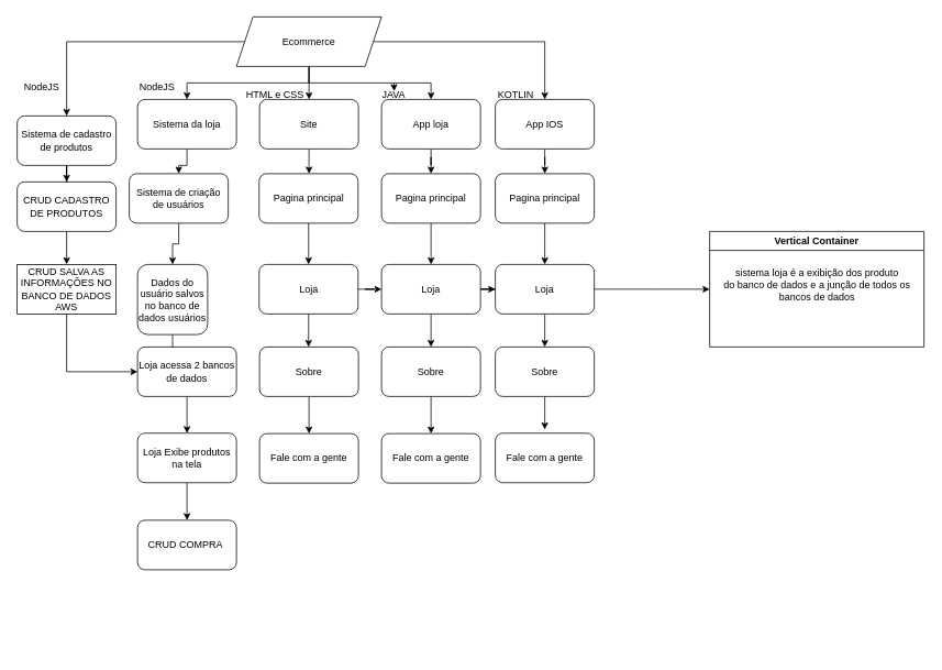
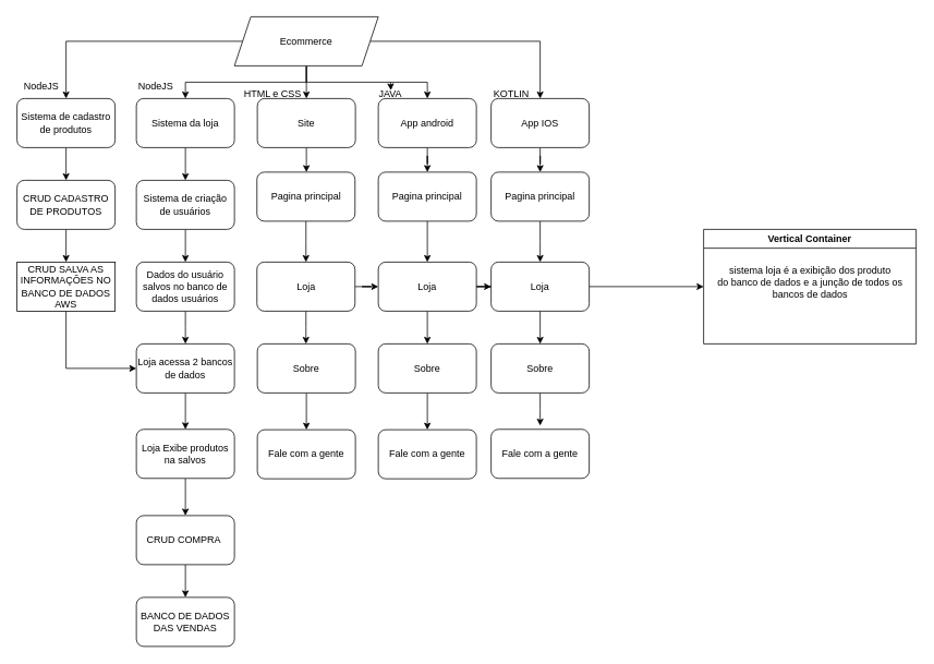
  <mxCell id="0" />
  <mxCell id="1" parent="0" />
  <mxCell id="2" style="edgeStyle=orthogonalEdgeStyle;rounded=0;orthogonalLoop=1;jettySize=auto;html=1;entryX=0.5;entryY=0;entryDx=0;entryDy=0;" edge="1" parent="1" source="7" target="13"><mxGeometry relative="1" as="geometry" /></mxCell>
  <mxCell id="3" style="edgeStyle=orthogonalEdgeStyle;rounded=0;orthogonalLoop=1;jettySize=auto;html=1;" edge="1" parent="1" source="7" target="15"><mxGeometry relative="1" as="geometry" /></mxCell>
  <mxCell id="4" style="edgeStyle=orthogonalEdgeStyle;rounded=0;orthogonalLoop=1;jettySize=auto;html=1;entryX=0.5;entryY=0;entryDx=0;entryDy=0;" edge="1" parent="1" source="7" target="17"><mxGeometry relative="1" as="geometry" /></mxCell>
  <mxCell id="5" style="edgeStyle=orthogonalEdgeStyle;rounded=0;orthogonalLoop=1;jettySize=auto;html=1;entryX=0.5;entryY=0;entryDx=0;entryDy=0;" edge="1" parent="1" source="7" target="11"><mxGeometry relative="1" as="geometry" /></mxCell>
  <mxCell id="6" style="edgeStyle=orthogonalEdgeStyle;rounded=0;orthogonalLoop=1;jettySize=auto;html=1;" edge="1" parent="1" source="7" target="9"><mxGeometry relative="1" as="geometry" /></mxCell>
  <mxCell id="7" value="Ecommerce" style="shape=parallelogram;perimeter=parallelogramPerimeter;whiteSpace=wrap;html=1;fixedSize=1;" vertex="1" parent="1"><mxGeometry x="286" y="20" width="176" height="60" as="geometry" /></mxCell>
  <mxCell id="8" style="edgeStyle=orthogonalEdgeStyle;rounded=0;orthogonalLoop=1;jettySize=auto;html=1;" edge="1" parent="1" source="9" target="19"><mxGeometry relative="1" as="geometry" /></mxCell>
- <mxCell id="9" value="Sistema de cadastro de produtos" style="rounded=1;whiteSpace=wrap;html=1;" vertex="1" parent="1"><mxGeometry x="20" y="140" width="120" height="60" as="geometry" /></mxCell>
+ <mxCell id="9" value="Sistema de cadastro de produtos" style="rounded=1;whiteSpace=wrap;html=1;" vertex="1" parent="1"><mxGeometry x="20" y="120" width="120" height="60" as="geometry" /></mxCell>
  <mxCell id="10" style="edgeStyle=orthogonalEdgeStyle;rounded=0;orthogonalLoop=1;jettySize=auto;html=1;" edge="1" parent="1" source="11" target="23"><mxGeometry relative="1" as="geometry" /></mxCell>
  <mxCell id="11" value="Sistema da loja" style="rounded=1;whiteSpace=wrap;html=1;" vertex="1" parent="1"><mxGeometry x="166" y="120" width="120" height="60" as="geometry" /></mxCell>
  <mxCell id="12" style="edgeStyle=orthogonalEdgeStyle;rounded=0;orthogonalLoop=1;jettySize=auto;html=1;" edge="1" parent="1" source="13"><mxGeometry relative="1" as="geometry"><mxPoint x="374" y="210" as="targetPoint" /></mxGeometry></mxCell>
  <mxCell id="13" value="Site" style="rounded=1;whiteSpace=wrap;html=1;" vertex="1" parent="1"><mxGeometry x="314" y="120" width="120" height="60" as="geometry" /></mxCell>
  <mxCell id="14" style="edgeStyle=orthogonalEdgeStyle;rounded=0;orthogonalLoop=1;jettySize=auto;html=1;" edge="1" parent="1" source="15" target="42"><mxGeometry relative="1" as="geometry" /></mxCell>
- <mxCell id="15" value="App loja" style="rounded=1;whiteSpace=wrap;html=1;" vertex="1" parent="1"><mxGeometry x="462" y="120" width="120" height="60" as="geometry" /></mxCell>
+ <mxCell id="15" value="App android" style="rounded=1;whiteSpace=wrap;html=1;" vertex="1" parent="1"><mxGeometry x="462" y="120" width="120" height="60" as="geometry" /></mxCell>
  <mxCell id="16" style="edgeStyle=orthogonalEdgeStyle;rounded=0;orthogonalLoop=1;jettySize=auto;html=1;" edge="1" parent="1" source="17" target="50"><mxGeometry relative="1" as="geometry" /></mxCell>
  <mxCell id="17" value="App IOS" style="rounded=1;whiteSpace=wrap;html=1;" vertex="1" parent="1"><mxGeometry x="600" y="120" width="120" height="60" as="geometry" /></mxCell>
  <mxCell id="18" style="edgeStyle=orthogonalEdgeStyle;rounded=0;orthogonalLoop=1;jettySize=auto;html=1;" edge="1" parent="1" source="19" target="21"><mxGeometry relative="1" as="geometry" /></mxCell>
  <mxCell id="19" value="CRUD CADASTRO DE PRODUTOS" style="rounded=1;whiteSpace=wrap;html=1;" vertex="1" parent="1"><mxGeometry x="20" y="220" width="120" height="60" as="geometry" /></mxCell>
  <mxCell id="20" style="edgeStyle=orthogonalEdgeStyle;rounded=0;orthogonalLoop=1;jettySize=auto;html=1;entryX=0;entryY=0.5;entryDx=0;entryDy=0;" edge="1" parent="1" source="21" target="27"><mxGeometry relative="1" as="geometry"><Array as="points"><mxPoint x="80" y="450" /></Array></mxGeometry></mxCell>
  <mxCell id="21" value="CRUD SALVA AS INFORMAÇÕES NO BANCO DE DADOS AWS" style="whiteSpace=wrap;html=1;rounded=0;" vertex="1" parent="1"><mxGeometry x="20" y="320" width="120" height="60" as="geometry" /></mxCell>
  <mxCell id="22" style="edgeStyle=orthogonalEdgeStyle;rounded=0;orthogonalLoop=1;jettySize=auto;html=1;" edge="1" parent="1" source="23" target="25"><mxGeometry relative="1" as="geometry" /></mxCell>
- <mxCell id="23" value="Sistema de criação de usuários" style="rounded=1;whiteSpace=wrap;html=1;" vertex="1" parent="1"><mxGeometry x="156" y="210" width="120" height="60" as="geometry" /></mxCell>
+ <mxCell id="23" value="Sistema de criação de usuários" style="rounded=1;whiteSpace=wrap;html=1;" vertex="1" parent="1"><mxGeometry x="166" y="220" width="120" height="60" as="geometry" /></mxCell>
  <mxCell id="24" style="edgeStyle=orthogonalEdgeStyle;rounded=0;orthogonalLoop=1;jettySize=auto;html=1;" edge="1" parent="1" source="25"><mxGeometry relative="1" as="geometry"><mxPoint x="226" y="420" as="targetPoint" /></mxGeometry></mxCell>
- <mxCell id="25" value="Dados do usuário salvos no banco de dados usuários" style="rounded=1;whiteSpace=wrap;html=1;" vertex="1" parent="1"><mxGeometry x="166" y="320" width="85" height="85" as="geometry" /></mxCell>
+ <mxCell id="25" value="Dados do usuário salvos no banco de dados usuários" style="rounded=1;whiteSpace=wrap;html=1;" vertex="1" parent="1"><mxGeometry x="166" y="320" width="120" height="60" as="geometry" /></mxCell>
  <mxCell id="26" style="edgeStyle=orthogonalEdgeStyle;rounded=0;orthogonalLoop=1;jettySize=auto;html=1;entryX=0.5;entryY=0;entryDx=0;entryDy=0;" edge="1" parent="1" source="27" target="29"><mxGeometry relative="1" as="geometry" /></mxCell>
  <mxCell id="27" value="Loja acessa 2 bancos de dados" style="rounded=1;whiteSpace=wrap;html=1;" vertex="1" parent="1"><mxGeometry x="166" y="420" width="120" height="60" as="geometry" /></mxCell>
  <mxCell id="28" style="edgeStyle=orthogonalEdgeStyle;rounded=0;orthogonalLoop=1;jettySize=auto;html=1;" edge="1" parent="1" source="29" target="31"><mxGeometry relative="1" as="geometry" /></mxCell>
- <mxCell id="29" value="Loja Exibe produtos na tela" style="rounded=1;whiteSpace=wrap;html=1;" vertex="1" parent="1"><mxGeometry x="166" y="524.5" width="120" height="60" as="geometry" /></mxCell>
+ <mxCell id="29" value="Loja Exibe produtos na salvos" style="rounded=1;whiteSpace=wrap;html=1;" vertex="1" parent="1"><mxGeometry x="166" y="524.5" width="120" height="60" as="geometry" /></mxCell>
+ <mxCell id="30" style="edgeStyle=orthogonalEdgeStyle;rounded=0;orthogonalLoop=1;jettySize=auto;html=1;entryX=0.5;entryY=0;entryDx=0;entryDy=0;" edge="1" parent="1" source="31" target="32"><mxGeometry relative="1" as="geometry" /></mxCell>
  <mxCell id="31" value="CRUD COMPRA&amp;nbsp;" style="rounded=1;whiteSpace=wrap;html=1;" vertex="1" parent="1"><mxGeometry x="166" y="630" width="120" height="60" as="geometry" /></mxCell>
+ <mxCell id="32" value="BANCO DE DADOS DAS VENDAS" style="rounded=1;whiteSpace=wrap;html=1;" vertex="1" parent="1"><mxGeometry x="166" y="730" width="120" height="60" as="geometry" /></mxCell>
  <mxCell id="33" style="edgeStyle=orthogonalEdgeStyle;rounded=0;orthogonalLoop=1;jettySize=auto;html=1;" edge="1" parent="1" source="34"><mxGeometry relative="1" as="geometry"><mxPoint x="373.5" y="320" as="targetPoint" /></mxGeometry></mxCell>
  <mxCell id="34" value="Pagina principal" style="rounded=1;whiteSpace=wrap;html=1;" vertex="1" parent="1"><mxGeometry x="313.5" y="210" width="120" height="60" as="geometry" /></mxCell>
  <mxCell id="35" style="edgeStyle=orthogonalEdgeStyle;rounded=0;orthogonalLoop=1;jettySize=auto;html=1;" edge="1" parent="1" source="37"><mxGeometry relative="1" as="geometry"><mxPoint x="373.5" y="420" as="targetPoint" /></mxGeometry></mxCell>
  <mxCell id="36" style="edgeStyle=orthogonalEdgeStyle;rounded=0;orthogonalLoop=1;jettySize=auto;html=1;" edge="1" parent="1" source="37" target="45"><mxGeometry relative="1" as="geometry" /></mxCell>
  <mxCell id="37" value="Loja" style="rounded=1;whiteSpace=wrap;html=1;" vertex="1" parent="1"><mxGeometry x="313.5" y="320" width="120" height="60" as="geometry" /></mxCell>
  <mxCell id="38" style="edgeStyle=orthogonalEdgeStyle;rounded=0;orthogonalLoop=1;jettySize=auto;html=1;entryX=0.5;entryY=0;entryDx=0;entryDy=0;" edge="1" parent="1" source="39" target="40"><mxGeometry relative="1" as="geometry" /></mxCell>
  <mxCell id="39" value="Sobre" style="rounded=1;whiteSpace=wrap;html=1;" vertex="1" parent="1"><mxGeometry x="314" y="420" width="120" height="60" as="geometry" /></mxCell>
  <mxCell id="40" value="Fale com a gente" style="rounded=1;whiteSpace=wrap;html=1;" vertex="1" parent="1"><mxGeometry x="314" y="525" width="120" height="60" as="geometry" /></mxCell>
  <mxCell id="41" style="edgeStyle=orthogonalEdgeStyle;rounded=0;orthogonalLoop=1;jettySize=auto;html=1;entryX=0.5;entryY=0;entryDx=0;entryDy=0;" edge="1" parent="1" source="42" target="45"><mxGeometry relative="1" as="geometry" /></mxCell>
  <mxCell id="42" value="Pagina principal" style="rounded=1;whiteSpace=wrap;html=1;" vertex="1" parent="1"><mxGeometry x="462" y="210" width="120" height="60" as="geometry" /></mxCell>
  <mxCell id="43" value="" style="edgeStyle=orthogonalEdgeStyle;rounded=0;orthogonalLoop=1;jettySize=auto;html=1;" edge="1" parent="1" source="45" target="47"><mxGeometry relative="1" as="geometry" /></mxCell>
  <mxCell id="44" style="edgeStyle=orthogonalEdgeStyle;rounded=0;orthogonalLoop=1;jettySize=auto;html=1;" edge="1" parent="1" source="45" target="53"><mxGeometry relative="1" as="geometry" /></mxCell>
  <mxCell id="45" value="Loja" style="rounded=1;whiteSpace=wrap;html=1;" vertex="1" parent="1"><mxGeometry x="462" y="320" width="120" height="60" as="geometry" /></mxCell>
  <mxCell id="46" style="edgeStyle=orthogonalEdgeStyle;rounded=0;orthogonalLoop=1;jettySize=auto;html=1;" edge="1" parent="1" source="47" target="48"><mxGeometry relative="1" as="geometry" /></mxCell>
  <mxCell id="47" value="Sobre" style="rounded=1;whiteSpace=wrap;html=1;" vertex="1" parent="1"><mxGeometry x="462" y="420" width="120" height="60" as="geometry" /></mxCell>
  <mxCell id="48" value="Fale com a gente" style="rounded=1;whiteSpace=wrap;html=1;" vertex="1" parent="1"><mxGeometry x="462" y="525" width="120" height="60" as="geometry" /></mxCell>
  <mxCell id="49" style="edgeStyle=orthogonalEdgeStyle;rounded=0;orthogonalLoop=1;jettySize=auto;html=1;entryX=0.5;entryY=0;entryDx=0;entryDy=0;" edge="1" parent="1" source="50"><mxGeometry relative="1" as="geometry"><mxPoint x="660" y="320" as="targetPoint" /></mxGeometry></mxCell>
  <mxCell id="50" value="Pagina principal" style="rounded=1;whiteSpace=wrap;html=1;" vertex="1" parent="1"><mxGeometry x="600" y="210" width="120" height="60" as="geometry" /></mxCell>
  <mxCell id="51" style="edgeStyle=orthogonalEdgeStyle;rounded=0;orthogonalLoop=1;jettySize=auto;html=1;" edge="1" parent="1" source="53" target="55"><mxGeometry relative="1" as="geometry" /></mxCell>
  <mxCell id="52" style="edgeStyle=orthogonalEdgeStyle;rounded=0;orthogonalLoop=1;jettySize=auto;html=1;" edge="1" parent="1" source="53"><mxGeometry relative="1" as="geometry"><mxPoint x="860" y="350" as="targetPoint" /></mxGeometry></mxCell>
  <mxCell id="53" value="Loja" style="rounded=1;whiteSpace=wrap;html=1;" vertex="1" parent="1"><mxGeometry x="600" y="320" width="120" height="60" as="geometry" /></mxCell>
  <mxCell id="54" style="edgeStyle=orthogonalEdgeStyle;rounded=0;orthogonalLoop=1;jettySize=auto;html=1;" edge="1" parent="1" source="55"><mxGeometry relative="1" as="geometry"><mxPoint x="660" y="520" as="targetPoint" /></mxGeometry></mxCell>
  <mxCell id="55" value="Sobre" style="rounded=1;whiteSpace=wrap;html=1;" vertex="1" parent="1"><mxGeometry x="600" y="420" width="120" height="60" as="geometry" /></mxCell>
  <mxCell id="56" value="Fale com a gente" style="rounded=1;whiteSpace=wrap;html=1;" vertex="1" parent="1"><mxGeometry x="600" y="524.5" width="120" height="60" as="geometry" /></mxCell>
  <mxCell id="57" value="Vertical Container" style="swimlane;" vertex="1" parent="1"><mxGeometry x="860" y="280" width="260" height="140" as="geometry" /></mxCell>
  <mxCell id="58" value="sistema loja é a exibição dos produto&lt;br&gt;do banco de dados e a junção de todos os&lt;br&gt;bancos de dados" style="text;html=1;align=center;verticalAlign=middle;resizable=0;points=[];autosize=1;strokeColor=none;fillColor=none;" vertex="1" parent="57"><mxGeometry x="10" y="40" width="240" height="50" as="geometry" /></mxCell>
  <mxCell id="59" value="NodeJS" style="text;html=1;strokeColor=none;fillColor=none;align=center;verticalAlign=middle;whiteSpace=wrap;rounded=0;" vertex="1" parent="1"><mxGeometry x="20" y="90" width="60" height="30" as="geometry" /></mxCell>
  <mxCell id="60" value="NodeJS" style="text;html=1;strokeColor=none;fillColor=none;align=center;verticalAlign=middle;whiteSpace=wrap;rounded=0;" vertex="1" parent="1"><mxGeometry x="160" y="90" width="60" height="30" as="geometry" /></mxCell>
  <mxCell id="61" value="HTML e CSS" style="text;html=1;strokeColor=none;fillColor=none;align=center;verticalAlign=middle;whiteSpace=wrap;rounded=0;" vertex="1" parent="1"><mxGeometry x="290" y="100" width="86" height="30" as="geometry" /></mxCell>
  <mxCell id="62" value="JAVA" style="text;html=1;strokeColor=none;fillColor=none;align=center;verticalAlign=middle;whiteSpace=wrap;rounded=0;" vertex="1" parent="1"><mxGeometry x="434" y="100" width="86" height="30" as="geometry" /></mxCell>
  <mxCell id="63" style="edgeStyle=orthogonalEdgeStyle;rounded=0;orthogonalLoop=1;jettySize=auto;html=1;exitX=0.5;exitY=0;exitDx=0;exitDy=0;entryX=0.504;entryY=0.333;entryDx=0;entryDy=0;entryPerimeter=0;" edge="1" parent="1" source="62" target="62"><mxGeometry relative="1" as="geometry" /></mxCell>
  <mxCell id="64" value="KOTLIN" style="text;html=1;strokeColor=none;fillColor=none;align=center;verticalAlign=middle;whiteSpace=wrap;rounded=0;" vertex="1" parent="1"><mxGeometry x="582" y="100" width="86" height="30" as="geometry" /></mxCell>
